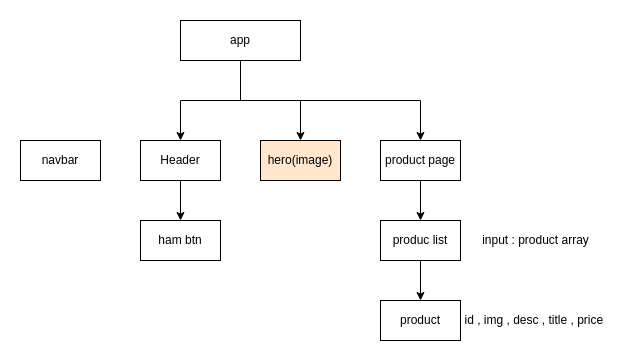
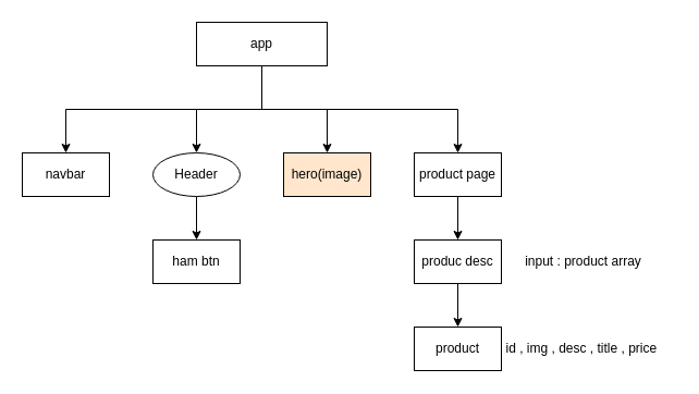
  <mxCell id="0" />
  <mxCell id="1" parent="0" />
  <mxCell id="2" style="edgeStyle=orthogonalEdgeStyle;rounded=0;orthogonalLoop=1;jettySize=auto;html=1;exitX=0.5;exitY=1;exitDx=0;exitDy=0;entryX=0.5;entryY=0;entryDx=0;entryDy=0;" edge="1" parent="1" source="6" target="10"><mxGeometry relative="1" as="geometry" /></mxCell>
+ <mxCell id="3" style="edgeStyle=orthogonalEdgeStyle;rounded=0;orthogonalLoop=1;jettySize=auto;html=1;exitX=0.5;exitY=1;exitDx=0;exitDy=0;" edge="1" parent="1" source="6" target="9"><mxGeometry relative="1" as="geometry" /></mxCell>
  <mxCell id="4" style="edgeStyle=orthogonalEdgeStyle;rounded=0;orthogonalLoop=1;jettySize=auto;html=1;exitX=0.5;exitY=1;exitDx=0;exitDy=0;" edge="1" parent="1" source="6" target="12"><mxGeometry relative="1" as="geometry" /></mxCell>
  <mxCell id="5" style="edgeStyle=orthogonalEdgeStyle;rounded=0;orthogonalLoop=1;jettySize=auto;html=1;exitX=0.5;exitY=1;exitDx=0;exitDy=0;entryX=0.5;entryY=0;entryDx=0;entryDy=0;" edge="1" parent="1" source="6" target="8"><mxGeometry relative="1" as="geometry" /></mxCell>
  <mxCell id="6" value="app" style="rounded=0;whiteSpace=wrap;html=1;" vertex="1" parent="1"><mxGeometry x="180" y="20" width="120" height="40" as="geometry" /></mxCell>
  <mxCell id="7" style="edgeStyle=orthogonalEdgeStyle;rounded=0;orthogonalLoop=1;jettySize=auto;html=1;exitX=0.5;exitY=1;exitDx=0;exitDy=0;entryX=0.5;entryY=0;entryDx=0;entryDy=0;" edge="1" parent="1" source="8" target="13"><mxGeometry relative="1" as="geometry" /></mxCell>
- <mxCell id="8" value="Header" style="rounded=0;whiteSpace=wrap;html=1;" vertex="1" parent="1"><mxGeometry x="140" y="140" width="80" height="40" as="geometry" /></mxCell>
+ <mxCell id="8" value="Header" style="ellipse;whiteSpace=wrap;html=1;" vertex="1" parent="1"><mxGeometry x="140" y="140" width="80" height="40" as="geometry" /></mxCell>
  <mxCell id="9" value="navbar" style="rounded=0;whiteSpace=wrap;html=1;" vertex="1" parent="1"><mxGeometry x="20" y="140" width="80" height="40" as="geometry" /></mxCell>
  <mxCell id="10" value="hero(image)" style="rounded=0;whiteSpace=wrap;html=1;fillColor=#ffe6cc;" vertex="1" parent="1"><mxGeometry x="260" y="140" width="80" height="40" as="geometry" /></mxCell>
  <mxCell id="11" style="edgeStyle=orthogonalEdgeStyle;rounded=0;orthogonalLoop=1;jettySize=auto;html=1;exitX=0.5;exitY=1;exitDx=0;exitDy=0;" edge="1" parent="1" source="12" target="15"><mxGeometry relative="1" as="geometry" /></mxCell>
  <mxCell id="12" value="product page" style="rounded=0;whiteSpace=wrap;html=1;" vertex="1" parent="1"><mxGeometry x="380" y="140" width="80" height="40" as="geometry" /></mxCell>
  <mxCell id="13" value="ham btn" style="rounded=0;whiteSpace=wrap;html=1;" vertex="1" parent="1"><mxGeometry x="140" y="220" width="80" height="40" as="geometry" /></mxCell>
  <mxCell id="14" style="edgeStyle=orthogonalEdgeStyle;rounded=0;orthogonalLoop=1;jettySize=auto;html=1;exitX=0.5;exitY=1;exitDx=0;exitDy=0;entryX=0.5;entryY=0;entryDx=0;entryDy=0;" edge="1" parent="1" source="15" target="16"><mxGeometry relative="1" as="geometry" /></mxCell>
- <mxCell id="15" value="produc list" style="rounded=0;whiteSpace=wrap;html=1;" vertex="1" parent="1"><mxGeometry x="380" y="220" width="80" height="40" as="geometry" /></mxCell>
+ <mxCell id="15" value="produc desc" style="rounded=0;whiteSpace=wrap;html=1;" vertex="1" parent="1"><mxGeometry x="380" y="220" width="80" height="40" as="geometry" /></mxCell>
  <mxCell id="16" value="product" style="rounded=0;whiteSpace=wrap;html=1;" vertex="1" parent="1"><mxGeometry x="380" y="300" width="80" height="40" as="geometry" /></mxCell>
  <mxCell id="17" value="input : product array" style="text;html=1;resizable=0;autosize=1;align=center;verticalAlign=middle;points=[];fillColor=none;strokeColor=none;rounded=0;" vertex="1" parent="1"><mxGeometry x="470" y="225" width="130" height="30" as="geometry" /></mxCell>
  <mxCell id="18" value="id , img , desc , title , price&amp;nbsp;" style="text;html=1;resizable=0;autosize=1;align=center;verticalAlign=middle;points=[];fillColor=none;strokeColor=none;rounded=0;" vertex="1" parent="1"><mxGeometry x="450" y="305" width="170" height="30" as="geometry" /></mxCell>
